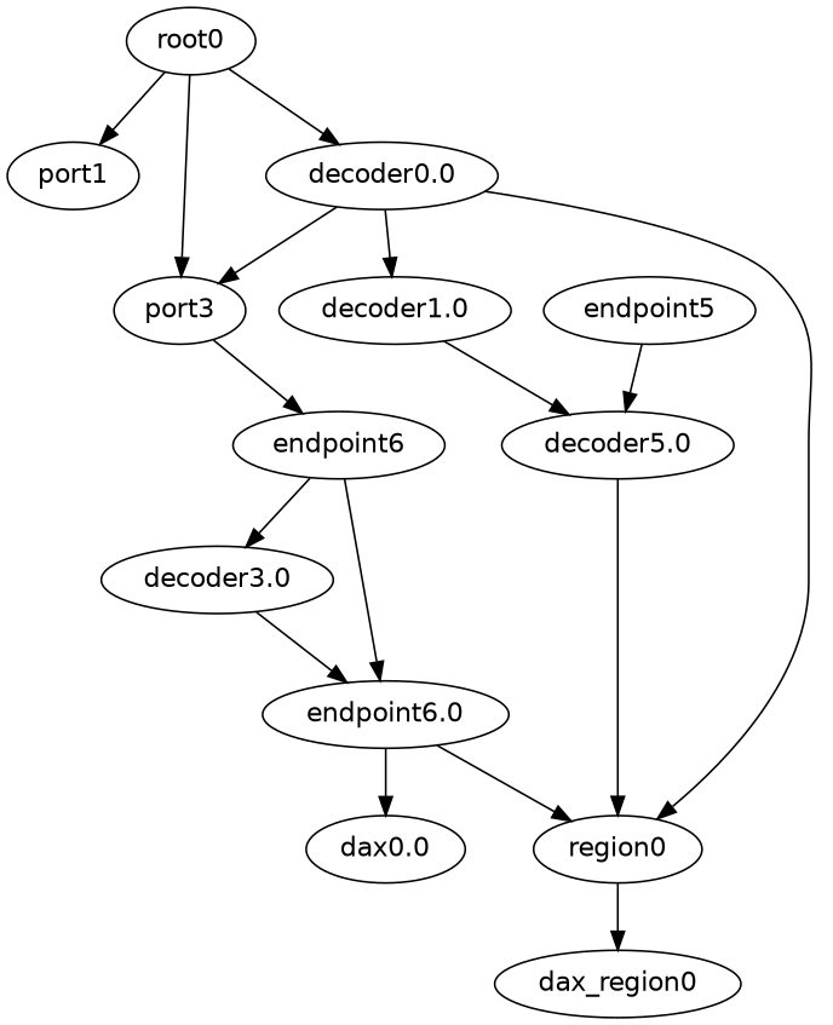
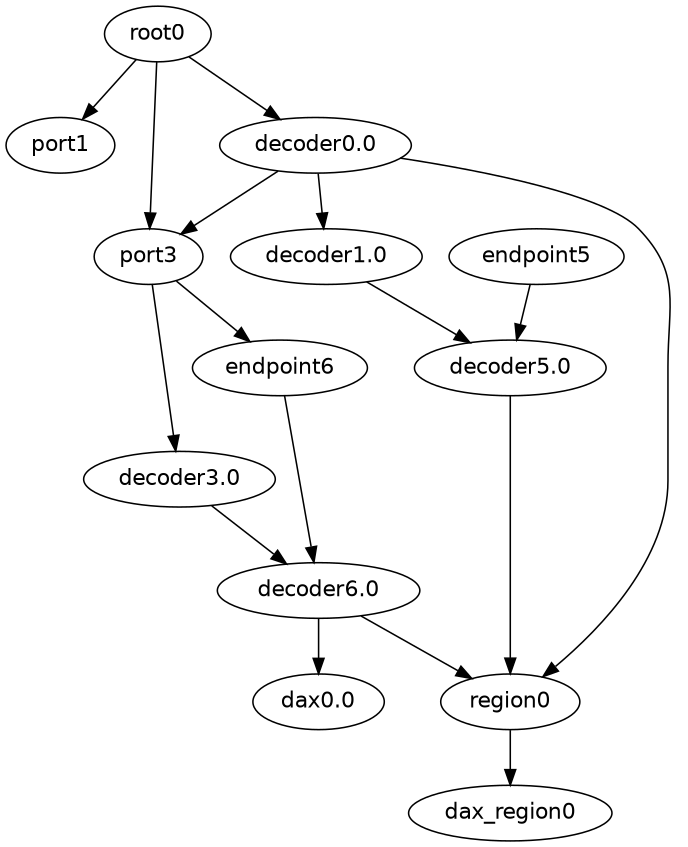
  digraph {
    fontname="DejaVu Sans"
    node [fontname="DejaVu Sans"]
    edge [fontname="DejaVu Sans"]
    root0
    port1
    port3
    "decoder0.0"
    endpoint6
    "decoder3.0"
    "decoder1.0"
    region0
    endpoint5
    "decoder5.0"
-   "decoder6.0" [label="endpoint6.0"]
+   "decoder6.0"
    dax_region0
    "dax0.0"
    root0 -> port1
    root0 -> port3
    root0 -> "decoder0.0"
    port3 -> endpoint6
-   endpoint6 -> "decoder3.0"
+   port3 -> "decoder3.0"
    "decoder0.0" -> port3
    "decoder0.0" -> "decoder1.0"
    "decoder0.0" -> region0
    endpoint6 -> "decoder6.0"
    "decoder3.0" -> "decoder6.0"
    "decoder1.0" -> "decoder5.0"
    region0 -> dax_region0
    endpoint5 -> "decoder5.0"
    "decoder5.0" -> region0
    "decoder6.0" -> region0
    "decoder6.0" -> "dax0.0"
  }
